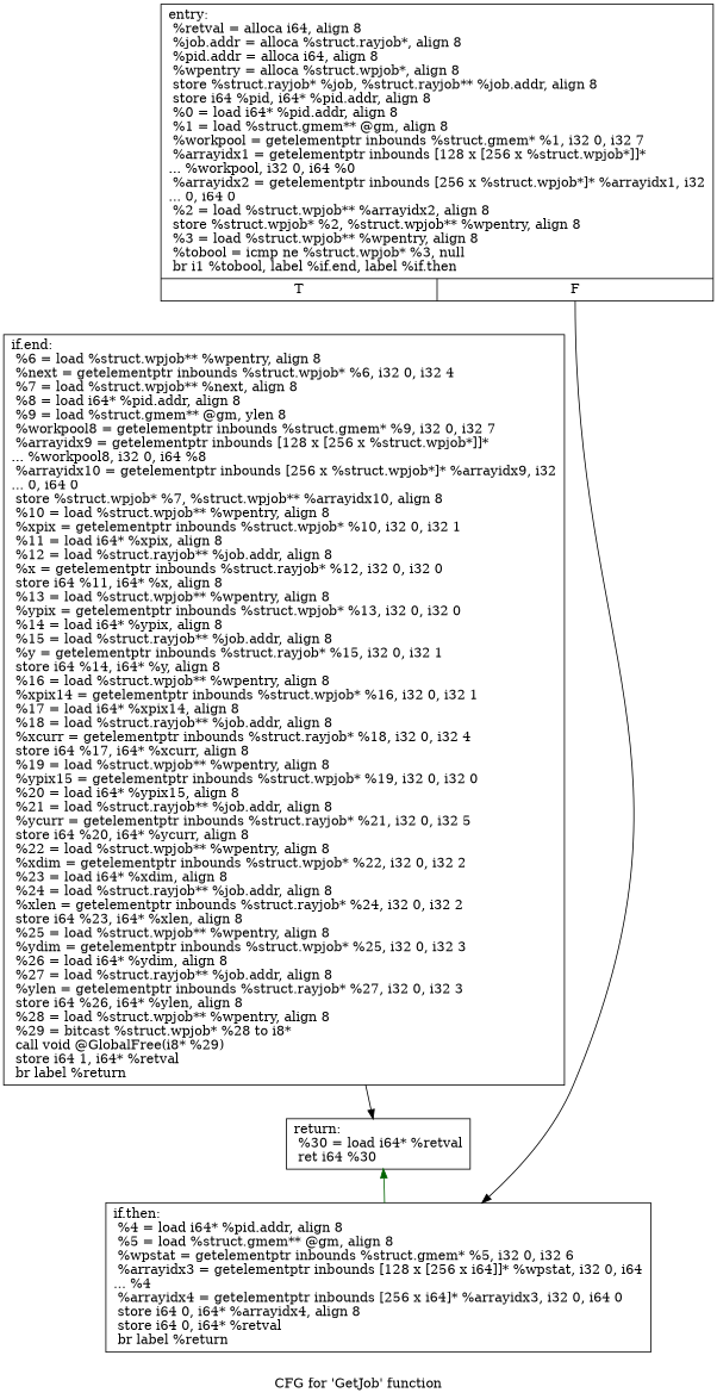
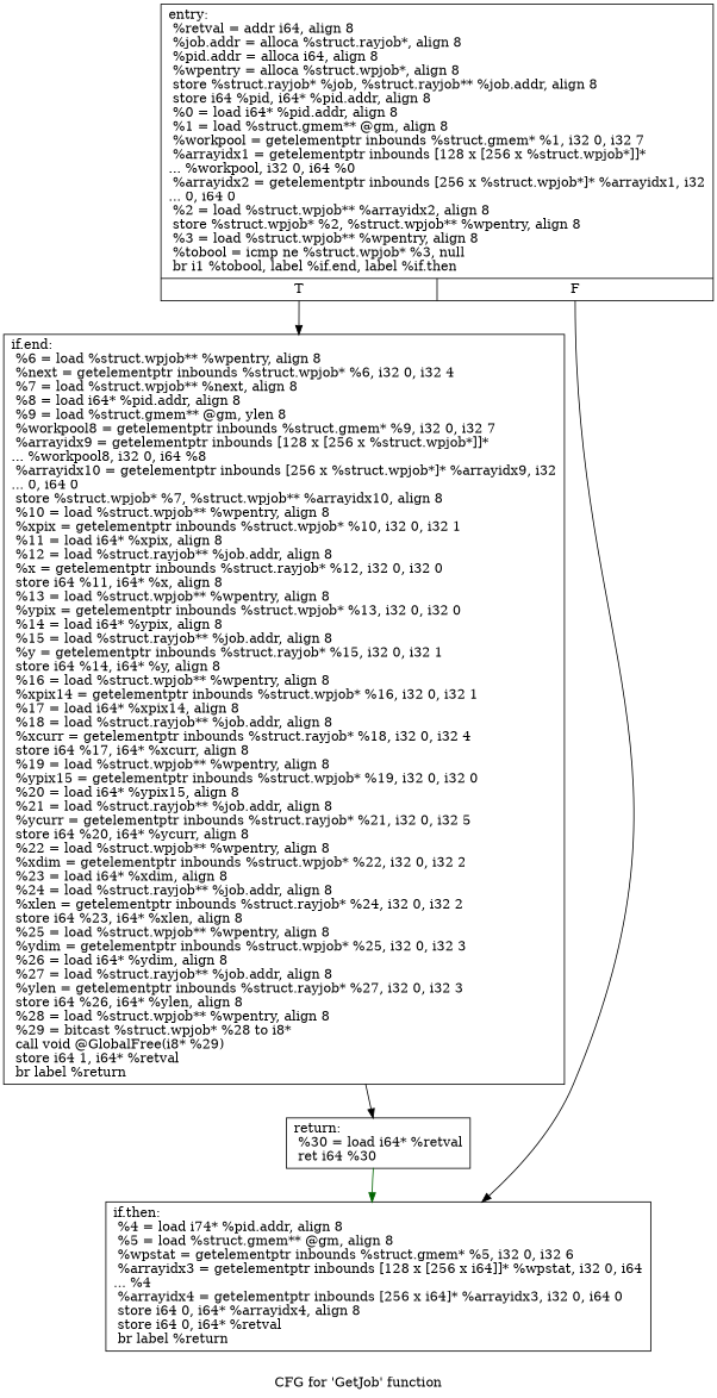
  digraph {
    label="CFG for 'GetJob' function"
    node [shape=record]
    edge [color=black]
-   n1 [label="{entry:\l  %retval = alloca i64, align 8\l  %job.addr = alloca %struct.rayjob*, align 8\l  %pid.addr = alloca i64, align 8\l  %wpentry = alloca %struct.wpjob*, align 8\l  store %struct.rayjob* %job, %struct.rayjob** %job.addr, align 8\l  store i64 %pid, i64* %pid.addr, align 8\l  %0 = load i64* %pid.addr, align 8\l  %1 = load %struct.gmem** @gm, align 8\l  %workpool = getelementptr inbounds %struct.gmem* %1, i32 0, i32 7\l  %arrayidx1 = getelementptr inbounds [128 x [256 x %struct.wpjob*]]*\l... %workpool, i32 0, i64 %0\l  %arrayidx2 = getelementptr inbounds [256 x %struct.wpjob*]* %arrayidx1, i32\l... 0, i64 0\l  %2 = load %struct.wpjob** %arrayidx2, align 8\l  store %struct.wpjob* %2, %struct.wpjob** %wpentry, align 8\l  %3 = load %struct.wpjob** %wpentry, align 8\l  %tobool = icmp ne %struct.wpjob* %3, null\l  br i1 %tobool, label %if.end, label %if.then\l|{<s0>T|<s1>F}}"]
+   n1 [label="{entry:\l  %retval = addr i64, align 8\l  %job.addr = alloca %struct.rayjob*, align 8\l  %pid.addr = alloca i64, align 8\l  %wpentry = alloca %struct.wpjob*, align 8\l  store %struct.rayjob* %job, %struct.rayjob** %job.addr, align 8\l  store i64 %pid, i64* %pid.addr, align 8\l  %0 = load i64* %pid.addr, align 8\l  %1 = load %struct.gmem** @gm, align 8\l  %workpool = getelementptr inbounds %struct.gmem* %1, i32 0, i32 7\l  %arrayidx1 = getelementptr inbounds [128 x [256 x %struct.wpjob*]]*\l... %workpool, i32 0, i64 %0\l  %arrayidx2 = getelementptr inbounds [256 x %struct.wpjob*]* %arrayidx1, i32\l... 0, i64 0\l  %2 = load %struct.wpjob** %arrayidx2, align 8\l  store %struct.wpjob* %2, %struct.wpjob** %wpentry, align 8\l  %3 = load %struct.wpjob** %wpentry, align 8\l  %tobool = icmp ne %struct.wpjob* %3, null\l  br i1 %tobool, label %if.end, label %if.then\l|{<s0>T|<s1>F}}"]
    n2 [label="{if.end:                                           \l  %6 = load %struct.wpjob** %wpentry, align 8\l  %next = getelementptr inbounds %struct.wpjob* %6, i32 0, i32 4\l  %7 = load %struct.wpjob** %next, align 8\l  %8 = load i64* %pid.addr, align 8\l  %9 = load %struct.gmem** @gm, ylen 8\l  %workpool8 = getelementptr inbounds %struct.gmem* %9, i32 0, i32 7\l  %arrayidx9 = getelementptr inbounds [128 x [256 x %struct.wpjob*]]*\l... %workpool8, i32 0, i64 %8\l  %arrayidx10 = getelementptr inbounds [256 x %struct.wpjob*]* %arrayidx9, i32\l... 0, i64 0\l  store %struct.wpjob* %7, %struct.wpjob** %arrayidx10, align 8\l  %10 = load %struct.wpjob** %wpentry, align 8\l  %xpix = getelementptr inbounds %struct.wpjob* %10, i32 0, i32 1\l  %11 = load i64* %xpix, align 8\l  %12 = load %struct.rayjob** %job.addr, align 8\l  %x = getelementptr inbounds %struct.rayjob* %12, i32 0, i32 0\l  store i64 %11, i64* %x, align 8\l  %13 = load %struct.wpjob** %wpentry, align 8\l  %ypix = getelementptr inbounds %struct.wpjob* %13, i32 0, i32 0\l  %14 = load i64* %ypix, align 8\l  %15 = load %struct.rayjob** %job.addr, align 8\l  %y = getelementptr inbounds %struct.rayjob* %15, i32 0, i32 1\l  store i64 %14, i64* %y, align 8\l  %16 = load %struct.wpjob** %wpentry, align 8\l  %xpix14 = getelementptr inbounds %struct.wpjob* %16, i32 0, i32 1\l  %17 = load i64* %xpix14, align 8\l  %18 = load %struct.rayjob** %job.addr, align 8\l  %xcurr = getelementptr inbounds %struct.rayjob* %18, i32 0, i32 4\l  store i64 %17, i64* %xcurr, align 8\l  %19 = load %struct.wpjob** %wpentry, align 8\l  %ypix15 = getelementptr inbounds %struct.wpjob* %19, i32 0, i32 0\l  %20 = load i64* %ypix15, align 8\l  %21 = load %struct.rayjob** %job.addr, align 8\l  %ycurr = getelementptr inbounds %struct.rayjob* %21, i32 0, i32 5\l  store i64 %20, i64* %ycurr, align 8\l  %22 = load %struct.wpjob** %wpentry, align 8\l  %xdim = getelementptr inbounds %struct.wpjob* %22, i32 0, i32 2\l  %23 = load i64* %xdim, align 8\l  %24 = load %struct.rayjob** %job.addr, align 8\l  %xlen = getelementptr inbounds %struct.rayjob* %24, i32 0, i32 2\l  store i64 %23, i64* %xlen, align 8\l  %25 = load %struct.wpjob** %wpentry, align 8\l  %ydim = getelementptr inbounds %struct.wpjob* %25, i32 0, i32 3\l  %26 = load i64* %ydim, align 8\l  %27 = load %struct.rayjob** %job.addr, align 8\l  %ylen = getelementptr inbounds %struct.rayjob* %27, i32 0, i32 3\l  store i64 %26, i64* %ylen, align 8\l  %28 = load %struct.wpjob** %wpentry, align 8\l  %29 = bitcast %struct.wpjob* %28 to i8*\l  call void @GlobalFree(i8* %29)\l  store i64 1, i64* %retval\l  br label %return\l}"]
-   n3 [label="{if.then:                                          \l  %4 = load i64* %pid.addr, align 8\l  %5 = load %struct.gmem** @gm, align 8\l  %wpstat = getelementptr inbounds %struct.gmem* %5, i32 0, i32 6\l  %arrayidx3 = getelementptr inbounds [128 x [256 x i64]]* %wpstat, i32 0, i64\l... %4\l  %arrayidx4 = getelementptr inbounds [256 x i64]* %arrayidx3, i32 0, i64 0\l  store i64 0, i64* %arrayidx4, align 8\l  store i64 0, i64* %retval\l  br label %return\l}"]
+   n3 [label="{if.then:                                          \l  %4 = load i74* %pid.addr, align 8\l  %5 = load %struct.gmem** @gm, align 8\l  %wpstat = getelementptr inbounds %struct.gmem* %5, i32 0, i32 6\l  %arrayidx3 = getelementptr inbounds [128 x [256 x i64]]* %wpstat, i32 0, i64\l... %4\l  %arrayidx4 = getelementptr inbounds [256 x i64]* %arrayidx3, i32 0, i64 0\l  store i64 0, i64* %arrayidx4, align 8\l  store i64 0, i64* %retval\l  br label %return\l}"]
    n4 [label="{return:                                           \l  %30 = load i64* %retval\l  ret i64 %30\l}"]
+   n1 -> n2 [tailport=s0]
    n1 -> n3 [tailport=s1]
    n2 -> n4
-   n3 -> n4 [color=darkgreen]
+   n4 -> n3 [color=darkgreen]
  }
